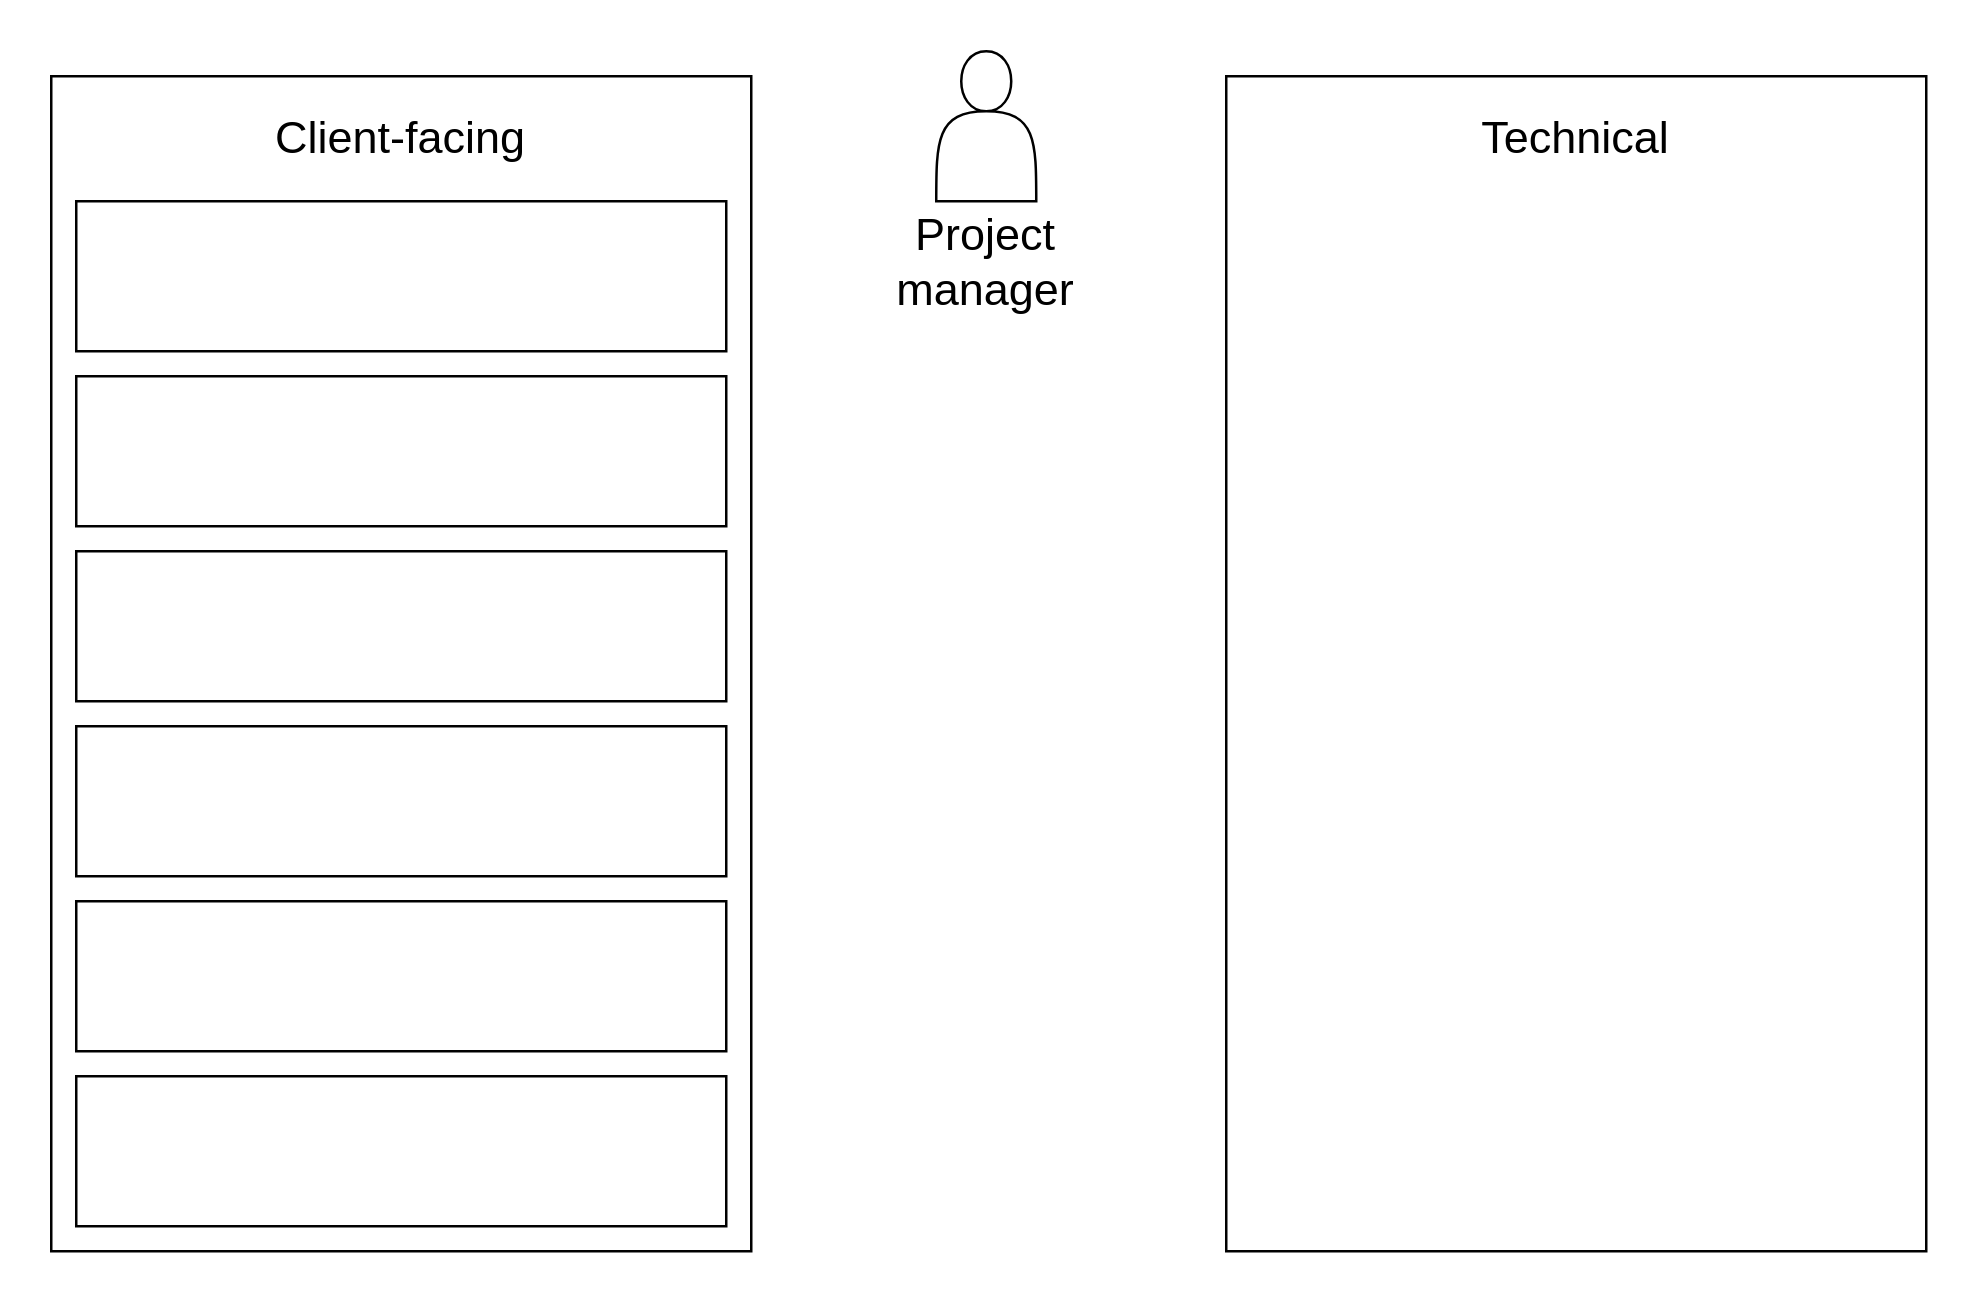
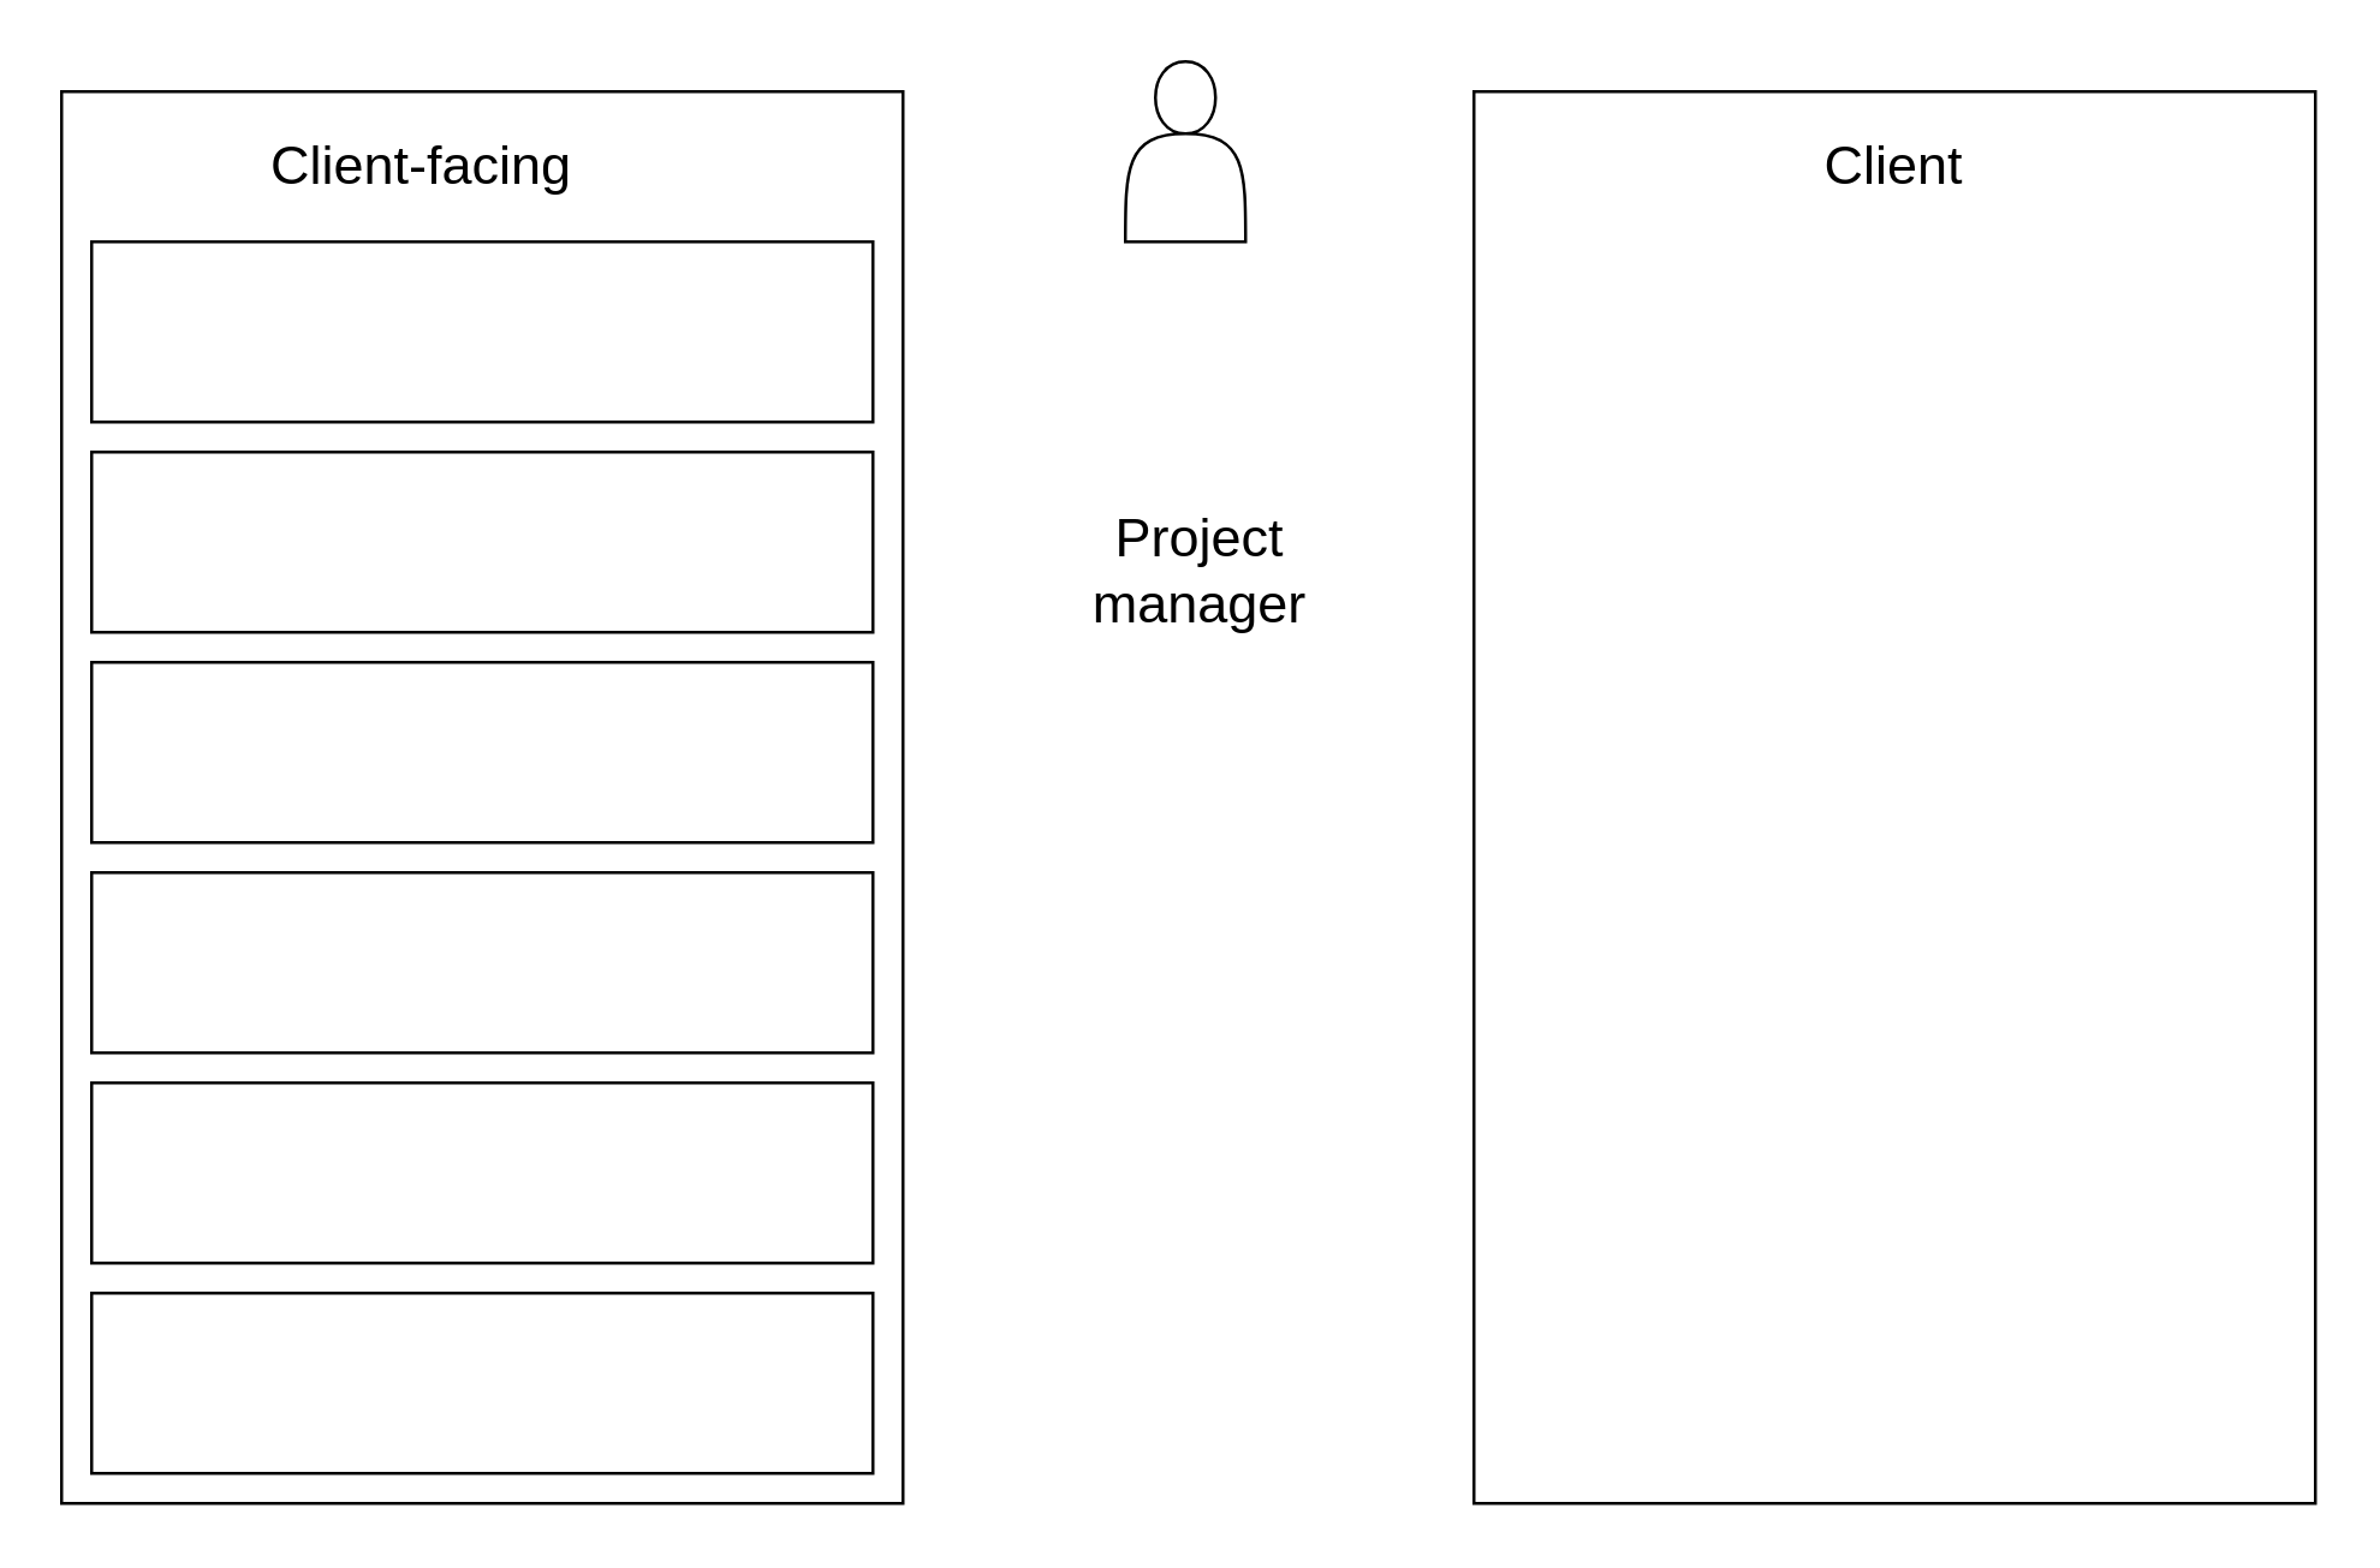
  <mxCell id="0" />
  <mxCell id="1" parent="0" />
  <mxCell id="2" value="" style="rounded=0;whiteSpace=wrap;html=1;" vertex="1" parent="1"><mxGeometry x="20" y="30" width="280" height="470" as="geometry" /></mxCell>
  <mxCell id="3" value="" style="rounded=0;whiteSpace=wrap;html=1;" vertex="1" parent="1"><mxGeometry x="490" y="30" width="280" height="470" as="geometry" /></mxCell>
- <mxCell id="4" value="&lt;font style=&quot;font-size: 18px;&quot;&gt;Client-facing&lt;/font&gt;" style="text;html=1;strokeColor=none;fillColor=none;align=center;verticalAlign=middle;whiteSpace=wrap;rounded=0;" vertex="1" parent="1"><mxGeometry x="95" y="40" width="130" height="30" as="geometry" /></mxCell>
- <mxCell id="5" value="&lt;span style=&quot;font-size: 18px;&quot;&gt;Technical&lt;/span&gt;" style="text;html=1;strokeColor=none;fillColor=none;align=center;verticalAlign=middle;whiteSpace=wrap;rounded=0;" vertex="1" parent="1"><mxGeometry x="565" y="40" width="130" height="30" as="geometry" /></mxCell>
+ <mxCell id="4" value="&lt;font style=&quot;font-size: 18px;&quot;&gt;Client-facing&lt;/font&gt;" style="text;html=1;strokeColor=none;fillColor=none;align=center;verticalAlign=middle;whiteSpace=wrap;rounded=0;" vertex="1" parent="1"><mxGeometry x="75" y="40" width="130" height="30" as="geometry" /></mxCell>
+ <mxCell id="5" value="&lt;span style=&quot;font-size: 18px;&quot;&gt;Client&lt;/span&gt;" style="text;html=1;strokeColor=none;fillColor=none;align=center;verticalAlign=middle;whiteSpace=wrap;rounded=0;" vertex="1" parent="1"><mxGeometry x="565" y="40" width="130" height="30" as="geometry" /></mxCell>
  <mxCell id="6" value="" style="rounded=0;whiteSpace=wrap;html=1;fontSize=18;" vertex="1" parent="1"><mxGeometry x="30" y="80" width="260" height="60" as="geometry" /></mxCell>
  <mxCell id="7" value="" style="shape=actor;whiteSpace=wrap;html=1;fontSize=18;" vertex="1" parent="1"><mxGeometry x="374" y="20" width="40" height="60" as="geometry" /></mxCell>
- <mxCell id="8" value="&lt;font style=&quot;font-size: 18px;&quot;&gt;Project manager&lt;/font&gt;" style="text;html=1;strokeColor=none;fillColor=none;align=center;verticalAlign=middle;whiteSpace=wrap;rounded=0;" vertex="1" parent="1"><mxGeometry x="329" y="90" width="130" height="30" as="geometry" /></mxCell>
+ <mxCell id="8" value="&lt;font style=&quot;font-size: 18px;&quot;&gt;Project manager&lt;/font&gt;" style="text;html=1;strokeColor=none;fillColor=none;align=center;verticalAlign=middle;whiteSpace=wrap;rounded=0;" vertex="1" parent="1"><mxGeometry x="334" y="175" width="130" height="30" as="geometry" /></mxCell>
  <mxCell id="9" value="" style="rounded=0;whiteSpace=wrap;html=1;fontSize=18;" vertex="1" parent="1"><mxGeometry x="30" y="150" width="260" height="60" as="geometry" /></mxCell>
  <mxCell id="10" value="" style="rounded=0;whiteSpace=wrap;html=1;fontSize=18;" vertex="1" parent="1"><mxGeometry x="30" y="220" width="260" height="60" as="geometry" /></mxCell>
  <mxCell id="11" value="" style="rounded=0;whiteSpace=wrap;html=1;fontSize=18;" vertex="1" parent="1"><mxGeometry x="30" y="290" width="260" height="60" as="geometry" /></mxCell>
  <mxCell id="12" value="" style="rounded=0;whiteSpace=wrap;html=1;fontSize=18;" vertex="1" parent="1"><mxGeometry x="30" y="360" width="260" height="60" as="geometry" /></mxCell>
  <mxCell id="13" value="" style="rounded=0;whiteSpace=wrap;html=1;fontSize=18;" vertex="1" parent="1"><mxGeometry x="30" y="430" width="260" height="60" as="geometry" /></mxCell>
